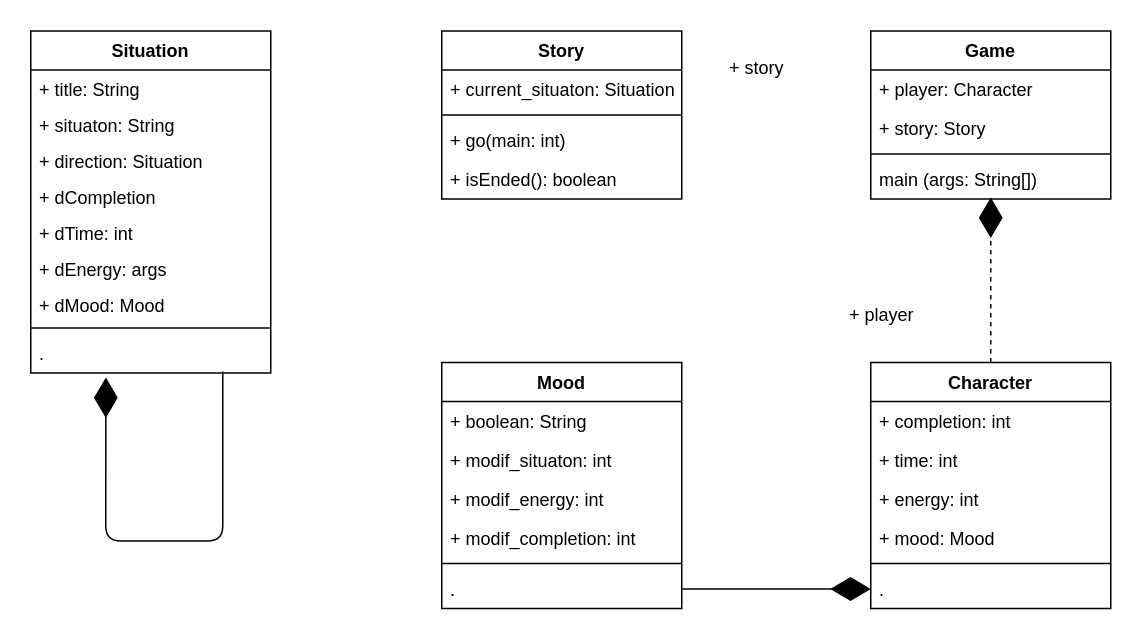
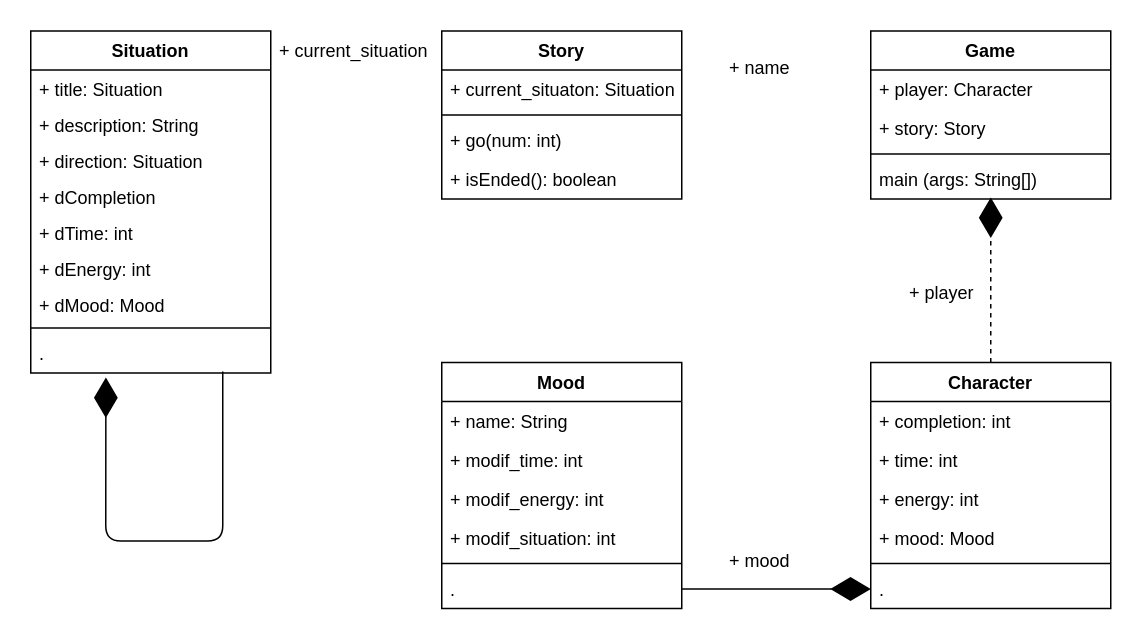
  <mxCell id="0" />
  <mxCell id="1" parent="0" />
  <mxCell id="2" value="Situation" style="swimlane;fontStyle=1;align=center;verticalAlign=top;childLayout=stackLayout;horizontal=1;startSize=26;horizontalStack=0;resizeParent=1;resizeParentMax=0;resizeLast=0;collapsible=1;marginBottom=0;" parent="1" vertex="1"><mxGeometry x="20" y="20" width="160" height="228" as="geometry" /></mxCell>
- <mxCell id="3" value="+ title: String&#10;" style="text;strokeColor=none;fillColor=none;align=left;verticalAlign=top;spacingLeft=4;spacingRight=4;overflow=hidden;rotatable=0;points=[[0,0.5],[1,0.5]];portConstraint=eastwest;" parent="2" vertex="1"><mxGeometry y="26" width="160" height="24" as="geometry" /></mxCell>
- <mxCell id="4" value="+ situaton: String&#10;" style="text;strokeColor=none;fillColor=none;align=left;verticalAlign=top;spacingLeft=4;spacingRight=4;overflow=hidden;rotatable=0;points=[[0,0.5],[1,0.5]];portConstraint=eastwest;" parent="2" vertex="1"><mxGeometry y="50" width="160" height="24" as="geometry" /></mxCell>
+ <mxCell id="3" value="+ title: Situation&#10;" style="text;strokeColor=none;fillColor=none;align=left;verticalAlign=top;spacingLeft=4;spacingRight=4;overflow=hidden;rotatable=0;points=[[0,0.5],[1,0.5]];portConstraint=eastwest;" parent="2" vertex="1"><mxGeometry y="26" width="160" height="24" as="geometry" /></mxCell>
+ <mxCell id="4" value="+ description: String&#10;" style="text;strokeColor=none;fillColor=none;align=left;verticalAlign=top;spacingLeft=4;spacingRight=4;overflow=hidden;rotatable=0;points=[[0,0.5],[1,0.5]];portConstraint=eastwest;" parent="2" vertex="1"><mxGeometry y="50" width="160" height="24" as="geometry" /></mxCell>
  <mxCell id="5" value="+ direction: Situation&#10;" style="text;strokeColor=none;fillColor=none;align=left;verticalAlign=top;spacingLeft=4;spacingRight=4;overflow=hidden;rotatable=0;points=[[0,0.5],[1,0.5]];portConstraint=eastwest;" parent="2" vertex="1"><mxGeometry y="74" width="160" height="24" as="geometry" /></mxCell>
  <mxCell id="6" value="+ dCompletion" style="text;strokeColor=none;fillColor=none;align=left;verticalAlign=top;spacingLeft=4;spacingRight=4;overflow=hidden;rotatable=0;points=[[0,0.5],[1,0.5]];portConstraint=eastwest;" parent="2" vertex="1"><mxGeometry y="98" width="160" height="24" as="geometry" /></mxCell>
  <mxCell id="7" value="+ dTime: int" style="text;strokeColor=none;fillColor=none;align=left;verticalAlign=top;spacingLeft=4;spacingRight=4;overflow=hidden;rotatable=0;points=[[0,0.5],[1,0.5]];portConstraint=eastwest;" parent="2" vertex="1"><mxGeometry y="122" width="160" height="24" as="geometry" /></mxCell>
- <mxCell id="8" value="+ dEnergy: args&#10;" style="text;strokeColor=none;fillColor=none;align=left;verticalAlign=top;spacingLeft=4;spacingRight=4;overflow=hidden;rotatable=0;points=[[0,0.5],[1,0.5]];portConstraint=eastwest;" parent="2" vertex="1"><mxGeometry y="146" width="160" height="24" as="geometry" /></mxCell>
+ <mxCell id="8" value="+ dEnergy: int&#10;" style="text;strokeColor=none;fillColor=none;align=left;verticalAlign=top;spacingLeft=4;spacingRight=4;overflow=hidden;rotatable=0;points=[[0,0.5],[1,0.5]];portConstraint=eastwest;" parent="2" vertex="1"><mxGeometry y="146" width="160" height="24" as="geometry" /></mxCell>
  <mxCell id="9" value="+ dMood: Mood" style="text;strokeColor=none;fillColor=none;align=left;verticalAlign=top;spacingLeft=4;spacingRight=4;overflow=hidden;rotatable=0;points=[[0,0.5],[1,0.5]];portConstraint=eastwest;" parent="2" vertex="1"><mxGeometry y="170" width="160" height="24" as="geometry" /></mxCell>
  <mxCell id="10" value="" style="line;strokeWidth=1;fillColor=none;align=left;verticalAlign=middle;spacingTop=-1;spacingLeft=3;spacingRight=3;rotatable=0;labelPosition=right;points=[];portConstraint=eastwest;" parent="2" vertex="1"><mxGeometry y="194" width="160" height="8" as="geometry" /></mxCell>
  <mxCell id="11" value="." style="text;strokeColor=none;fillColor=none;align=left;verticalAlign=top;spacingLeft=4;spacingRight=4;overflow=hidden;rotatable=0;points=[[0,0.5],[1,0.5]];portConstraint=eastwest;" parent="2" vertex="1"><mxGeometry y="202" width="160" height="26" as="geometry" /></mxCell>
  <mxCell id="12" value="" style="endArrow=diamondThin;endFill=1;endSize=24;html=1;exitX=0.8;exitY=0.962;exitDx=0;exitDy=0;exitPerimeter=0;entryX=0.313;entryY=1.115;entryDx=0;entryDy=0;entryPerimeter=0;" parent="2" source="11" edge="1" target="11"><mxGeometry width="160" relative="1" as="geometry"><mxPoint x="270" y="260" as="sourcePoint" /><mxPoint x="50" y="251" as="targetPoint" /><Array as="points"><mxPoint x="128" y="340" /><mxPoint x="50" y="340" /></Array></mxGeometry></mxCell>
  <mxCell id="13" value="Game" style="swimlane;fontStyle=1;align=center;verticalAlign=top;childLayout=stackLayout;horizontal=1;startSize=26;horizontalStack=0;resizeParent=1;resizeParentMax=0;resizeLast=0;collapsible=1;marginBottom=0;" parent="1" vertex="1"><mxGeometry x="580" y="20" width="160" height="112" as="geometry" /></mxCell>
  <mxCell id="14" value="+ player: Character" style="text;strokeColor=none;fillColor=none;align=left;verticalAlign=top;spacingLeft=4;spacingRight=4;overflow=hidden;rotatable=0;points=[[0,0.5],[1,0.5]];portConstraint=eastwest;" parent="13" vertex="1"><mxGeometry y="26" width="160" height="26" as="geometry" /></mxCell>
  <mxCell id="15" value="+ story: Story" style="text;strokeColor=none;fillColor=none;align=left;verticalAlign=top;spacingLeft=4;spacingRight=4;overflow=hidden;rotatable=0;points=[[0,0.5],[1,0.5]];portConstraint=eastwest;" parent="13" vertex="1"><mxGeometry y="52" width="160" height="26" as="geometry" /></mxCell>
  <mxCell id="16" value="" style="line;strokeWidth=1;fillColor=none;align=left;verticalAlign=middle;spacingTop=-1;spacingLeft=3;spacingRight=3;rotatable=0;labelPosition=right;points=[];portConstraint=eastwest;" parent="13" vertex="1"><mxGeometry y="78" width="160" height="8" as="geometry" /></mxCell>
  <mxCell id="17" value="main (args: String[])" style="text;strokeColor=none;fillColor=none;align=left;verticalAlign=top;spacingLeft=4;spacingRight=4;overflow=hidden;rotatable=0;points=[[0,0.5],[1,0.5]];portConstraint=eastwest;" parent="13" vertex="1"><mxGeometry y="86" width="160" height="26" as="geometry" /></mxCell>
  <mxCell id="18" value="Story" style="swimlane;fontStyle=1;align=center;verticalAlign=top;childLayout=stackLayout;horizontal=1;startSize=26;horizontalStack=0;resizeParent=1;resizeParentMax=0;resizeLast=0;collapsible=1;marginBottom=0;" parent="1" vertex="1"><mxGeometry x="294" y="20" width="160" height="112" as="geometry" /></mxCell>
  <mxCell id="19" value="+ current_situaton: Situation " style="text;strokeColor=none;fillColor=none;align=left;verticalAlign=top;spacingLeft=4;spacingRight=4;overflow=hidden;rotatable=0;points=[[0,0.5],[1,0.5]];portConstraint=eastwest;" parent="18" vertex="1"><mxGeometry y="26" width="160" height="26" as="geometry" /></mxCell>
  <mxCell id="20" value="" style="line;strokeWidth=1;fillColor=none;align=left;verticalAlign=middle;spacingTop=-1;spacingLeft=3;spacingRight=3;rotatable=0;labelPosition=right;points=[];portConstraint=eastwest;" parent="18" vertex="1"><mxGeometry y="52" width="160" height="8" as="geometry" /></mxCell>
- <mxCell id="21" value="+ go(main: int)" style="text;strokeColor=none;fillColor=none;align=left;verticalAlign=top;spacingLeft=4;spacingRight=4;overflow=hidden;rotatable=0;points=[[0,0.5],[1,0.5]];portConstraint=eastwest;" parent="18" vertex="1"><mxGeometry y="60" width="160" height="26" as="geometry" /></mxCell>
+ <mxCell id="21" value="+ go(num: int)" style="text;strokeColor=none;fillColor=none;align=left;verticalAlign=top;spacingLeft=4;spacingRight=4;overflow=hidden;rotatable=0;points=[[0,0.5],[1,0.5]];portConstraint=eastwest;" parent="18" vertex="1"><mxGeometry y="60" width="160" height="26" as="geometry" /></mxCell>
  <mxCell id="22" value="+ isEnded(): boolean" style="text;strokeColor=none;fillColor=none;align=left;verticalAlign=top;spacingLeft=4;spacingRight=4;overflow=hidden;rotatable=0;points=[[0,0.5],[1,0.5]];portConstraint=eastwest;" parent="18" vertex="1"><mxGeometry y="86" width="160" height="26" as="geometry" /></mxCell>
  <mxCell id="23" value="Character" style="swimlane;fontStyle=1;align=center;verticalAlign=top;childLayout=stackLayout;horizontal=1;startSize=26;horizontalStack=0;resizeParent=1;resizeParentMax=0;resizeLast=0;collapsible=1;marginBottom=0;" parent="1" vertex="1"><mxGeometry x="580" y="241" width="160" height="164" as="geometry" /></mxCell>
  <mxCell id="24" value="+ completion: int" style="text;strokeColor=none;fillColor=none;align=left;verticalAlign=top;spacingLeft=4;spacingRight=4;overflow=hidden;rotatable=0;points=[[0,0.5],[1,0.5]];portConstraint=eastwest;" parent="23" vertex="1"><mxGeometry y="26" width="160" height="26" as="geometry" /></mxCell>
  <mxCell id="25" value="+ time: int" style="text;strokeColor=none;fillColor=none;align=left;verticalAlign=top;spacingLeft=4;spacingRight=4;overflow=hidden;rotatable=0;points=[[0,0.5],[1,0.5]];portConstraint=eastwest;" parent="23" vertex="1"><mxGeometry y="52" width="160" height="26" as="geometry" /></mxCell>
  <mxCell id="26" value="+ energy: int" style="text;strokeColor=none;fillColor=none;align=left;verticalAlign=top;spacingLeft=4;spacingRight=4;overflow=hidden;rotatable=0;points=[[0,0.5],[1,0.5]];portConstraint=eastwest;" parent="23" vertex="1"><mxGeometry y="78" width="160" height="26" as="geometry" /></mxCell>
  <mxCell id="27" value="+ mood: Mood&#10;" style="text;strokeColor=none;fillColor=none;align=left;verticalAlign=top;spacingLeft=4;spacingRight=4;overflow=hidden;rotatable=0;points=[[0,0.5],[1,0.5]];portConstraint=eastwest;" parent="23" vertex="1"><mxGeometry y="104" width="160" height="26" as="geometry" /></mxCell>
  <mxCell id="28" value="" style="line;strokeWidth=1;fillColor=none;align=left;verticalAlign=middle;spacingTop=-1;spacingLeft=3;spacingRight=3;rotatable=0;labelPosition=right;points=[];portConstraint=eastwest;" parent="23" vertex="1"><mxGeometry y="130" width="160" height="8" as="geometry" /></mxCell>
  <mxCell id="29" value="." style="text;strokeColor=none;fillColor=none;align=left;verticalAlign=top;spacingLeft=4;spacingRight=4;overflow=hidden;rotatable=0;points=[[0,0.5],[1,0.5]];portConstraint=eastwest;" parent="23" vertex="1"><mxGeometry y="138" width="160" height="26" as="geometry" /></mxCell>
  <mxCell id="30" value="" style="endArrow=diamondThin;endFill=1;endSize=24;html=1;exitX=0.5;exitY=0;exitDx=0;exitDy=0;entryX=0.5;entryY=0.962;entryDx=0;entryDy=0;entryPerimeter=0;dashed=1;" parent="1" source="23" target="17" edge="1"><mxGeometry width="160" relative="1" as="geometry"><mxPoint x="290" y="171" as="sourcePoint" /><mxPoint x="450" y="171" as="targetPoint" /></mxGeometry></mxCell>
  <mxCell id="31" value="Mood" style="swimlane;fontStyle=1;align=center;verticalAlign=top;childLayout=stackLayout;horizontal=1;startSize=26;horizontalStack=0;resizeParent=1;resizeParentMax=0;resizeLast=0;collapsible=1;marginBottom=0;" parent="1" vertex="1"><mxGeometry x="294" y="241" width="160" height="164" as="geometry" /></mxCell>
- <mxCell id="32" value="+ boolean: String" style="text;strokeColor=none;fillColor=none;align=left;verticalAlign=top;spacingLeft=4;spacingRight=4;overflow=hidden;rotatable=0;points=[[0,0.5],[1,0.5]];portConstraint=eastwest;" parent="31" vertex="1"><mxGeometry y="26" width="160" height="26" as="geometry" /></mxCell>
- <mxCell id="33" value="+ modif_situaton: int" style="text;strokeColor=none;fillColor=none;align=left;verticalAlign=top;spacingLeft=4;spacingRight=4;overflow=hidden;rotatable=0;points=[[0,0.5],[1,0.5]];portConstraint=eastwest;" parent="31" vertex="1"><mxGeometry y="52" width="160" height="26" as="geometry" /></mxCell>
+ <mxCell id="32" value="+ name: String" style="text;strokeColor=none;fillColor=none;align=left;verticalAlign=top;spacingLeft=4;spacingRight=4;overflow=hidden;rotatable=0;points=[[0,0.5],[1,0.5]];portConstraint=eastwest;" parent="31" vertex="1"><mxGeometry y="26" width="160" height="26" as="geometry" /></mxCell>
+ <mxCell id="33" value="+ modif_time: int" style="text;strokeColor=none;fillColor=none;align=left;verticalAlign=top;spacingLeft=4;spacingRight=4;overflow=hidden;rotatable=0;points=[[0,0.5],[1,0.5]];portConstraint=eastwest;" parent="31" vertex="1"><mxGeometry y="52" width="160" height="26" as="geometry" /></mxCell>
  <mxCell id="34" value="+ modif_energy: int&#10;" style="text;strokeColor=none;fillColor=none;align=left;verticalAlign=top;spacingLeft=4;spacingRight=4;overflow=hidden;rotatable=0;points=[[0,0.5],[1,0.5]];portConstraint=eastwest;" parent="31" vertex="1"><mxGeometry y="78" width="160" height="26" as="geometry" /></mxCell>
- <mxCell id="35" value="+ modif_completion: int" style="text;strokeColor=none;fillColor=none;align=left;verticalAlign=top;spacingLeft=4;spacingRight=4;overflow=hidden;rotatable=0;points=[[0,0.5],[1,0.5]];portConstraint=eastwest;" parent="31" vertex="1"><mxGeometry y="104" width="160" height="26" as="geometry" /></mxCell>
+ <mxCell id="35" value="+ modif_situation: int" style="text;strokeColor=none;fillColor=none;align=left;verticalAlign=top;spacingLeft=4;spacingRight=4;overflow=hidden;rotatable=0;points=[[0,0.5],[1,0.5]];portConstraint=eastwest;" parent="31" vertex="1"><mxGeometry y="104" width="160" height="26" as="geometry" /></mxCell>
  <mxCell id="36" value="" style="line;strokeWidth=1;fillColor=none;align=left;verticalAlign=middle;spacingTop=-1;spacingLeft=3;spacingRight=3;rotatable=0;labelPosition=right;points=[];portConstraint=eastwest;" parent="31" vertex="1"><mxGeometry y="130" width="160" height="8" as="geometry" /></mxCell>
  <mxCell id="37" value="." style="text;strokeColor=none;fillColor=none;align=left;verticalAlign=top;spacingLeft=4;spacingRight=4;overflow=hidden;rotatable=0;points=[[0,0.5],[1,0.5]];portConstraint=eastwest;" parent="31" vertex="1"><mxGeometry y="138" width="160" height="26" as="geometry" /></mxCell>
  <mxCell id="38" value="" style="endArrow=diamondThin;endFill=1;endSize=24;html=1;exitX=1;exitY=0.5;exitDx=0;exitDy=0;entryX=0;entryY=0.5;entryDx=0;entryDy=0;" parent="1" source="37" target="29" edge="1"><mxGeometry width="160" relative="1" as="geometry"><mxPoint x="290" y="171" as="sourcePoint" /><mxPoint x="450" y="171" as="targetPoint" /></mxGeometry></mxCell>
- <mxCell id="39" value="+ player" style="text;strokeColor=none;fillColor=none;align=left;verticalAlign=top;spacingLeft=4;spacingRight=4;overflow=hidden;rotatable=0;points=[[0,0.5],[1,0.5]];portConstraint=eastwest;" parent="1" vertex="1"><mxGeometry x="560" y="196" width="60" height="26" as="geometry" /></mxCell>
- <mxCell id="41" value="+ story" style="text;strokeColor=none;fillColor=none;align=left;verticalAlign=top;spacingLeft=4;spacingRight=4;overflow=hidden;rotatable=0;points=[[0,0.5],[1,0.5]];portConstraint=eastwest;" parent="1" vertex="1"><mxGeometry x="480" y="31" width="100" height="26" as="geometry" /></mxCell>
+ <mxCell id="39" value="+ player" style="text;strokeColor=none;fillColor=none;align=left;verticalAlign=top;spacingLeft=4;spacingRight=4;overflow=hidden;rotatable=0;points=[[0,0.5],[1,0.5]];portConstraint=eastwest;" parent="1" vertex="1"><mxGeometry x="600" y="181" width="60" height="26" as="geometry" /></mxCell>
+ <mxCell id="40" value="+ mood" style="text;strokeColor=none;fillColor=none;align=left;verticalAlign=top;spacingLeft=4;spacingRight=4;overflow=hidden;rotatable=0;points=[[0,0.5],[1,0.5]];portConstraint=eastwest;" parent="1" vertex="1"><mxGeometry x="480" y="360" width="100" height="26" as="geometry" /></mxCell>
+ <mxCell id="41" value="+ name" style="text;strokeColor=none;fillColor=none;align=left;verticalAlign=top;spacingLeft=4;spacingRight=4;overflow=hidden;rotatable=0;points=[[0,0.5],[1,0.5]];portConstraint=eastwest;" parent="1" vertex="1"><mxGeometry x="480" y="31" width="100" height="26" as="geometry" /></mxCell>
+ <mxCell id="42" value="+ current_situation" style="text;strokeColor=none;fillColor=none;align=left;verticalAlign=top;spacingLeft=4;spacingRight=4;overflow=hidden;rotatable=0;points=[[0,0.5],[1,0.5]];portConstraint=eastwest;" parent="1" vertex="1"><mxGeometry x="180" y="20" width="110" height="26" as="geometry" /></mxCell>
